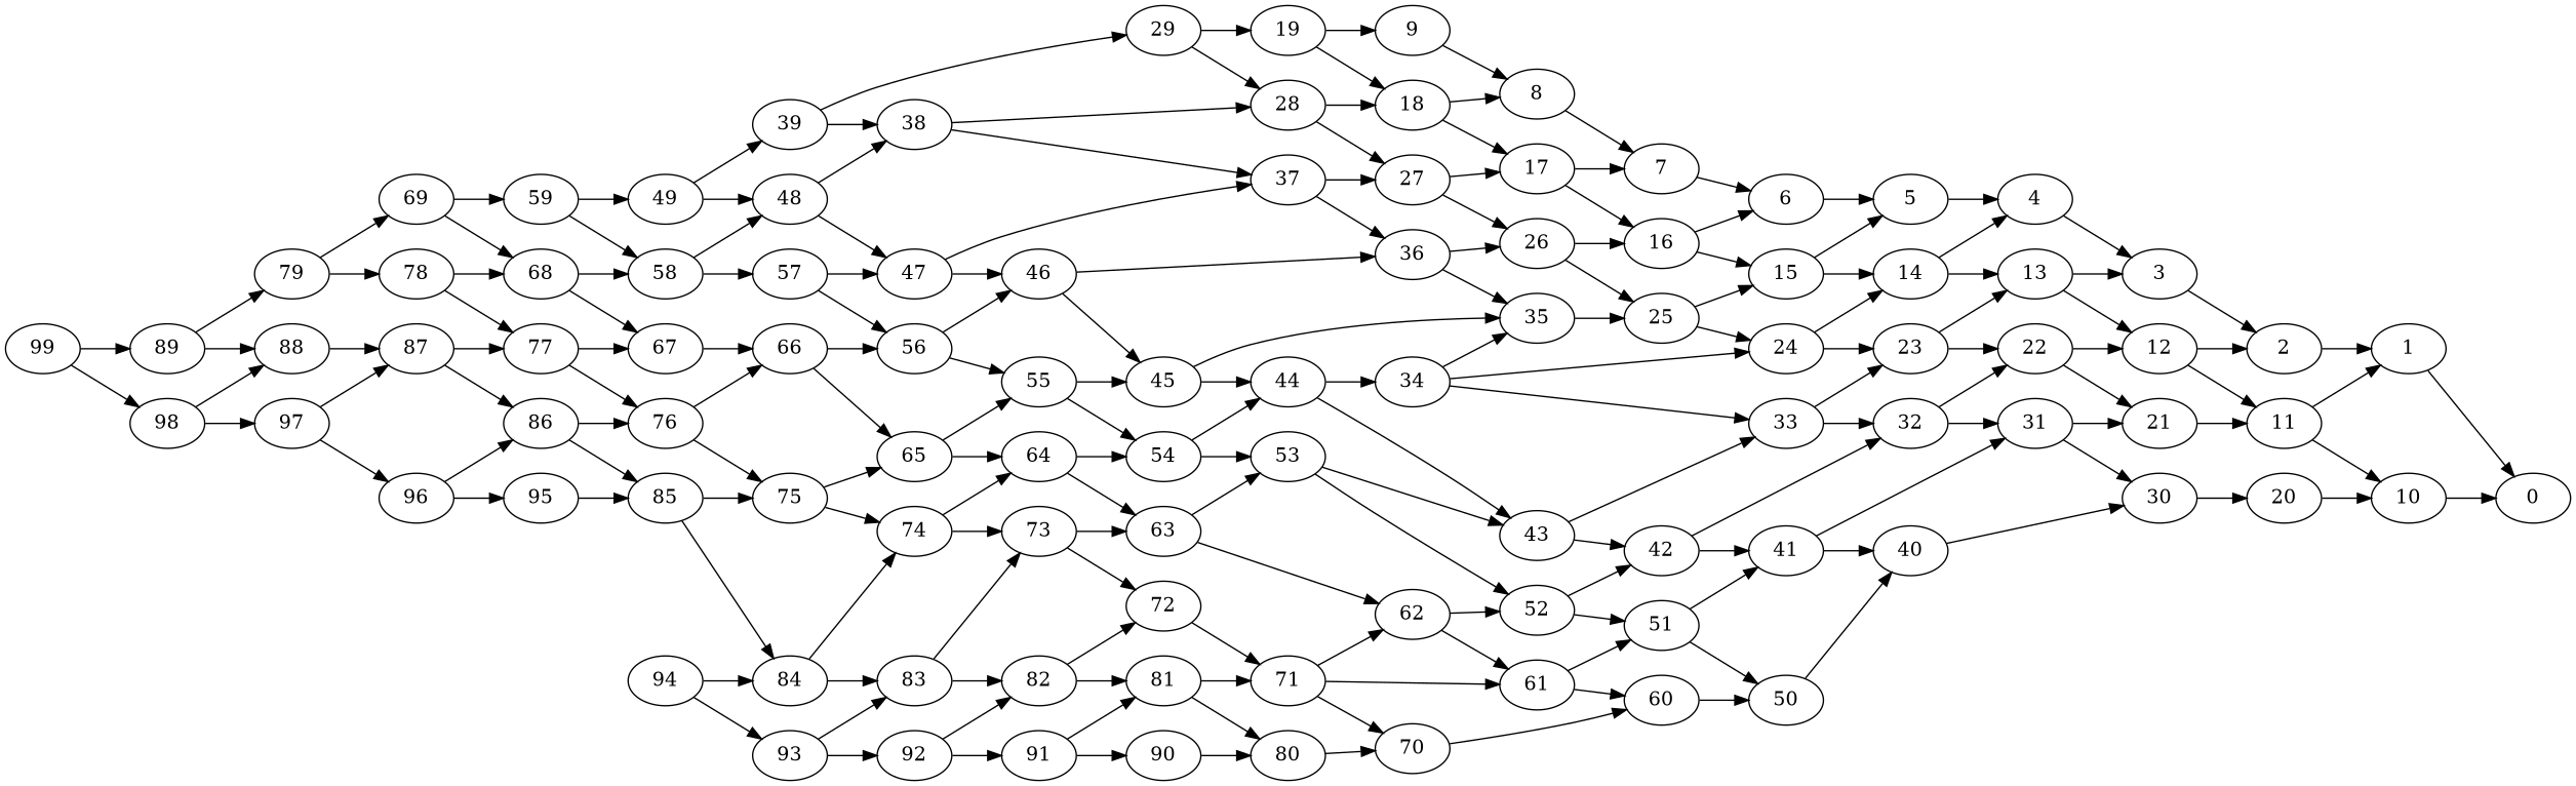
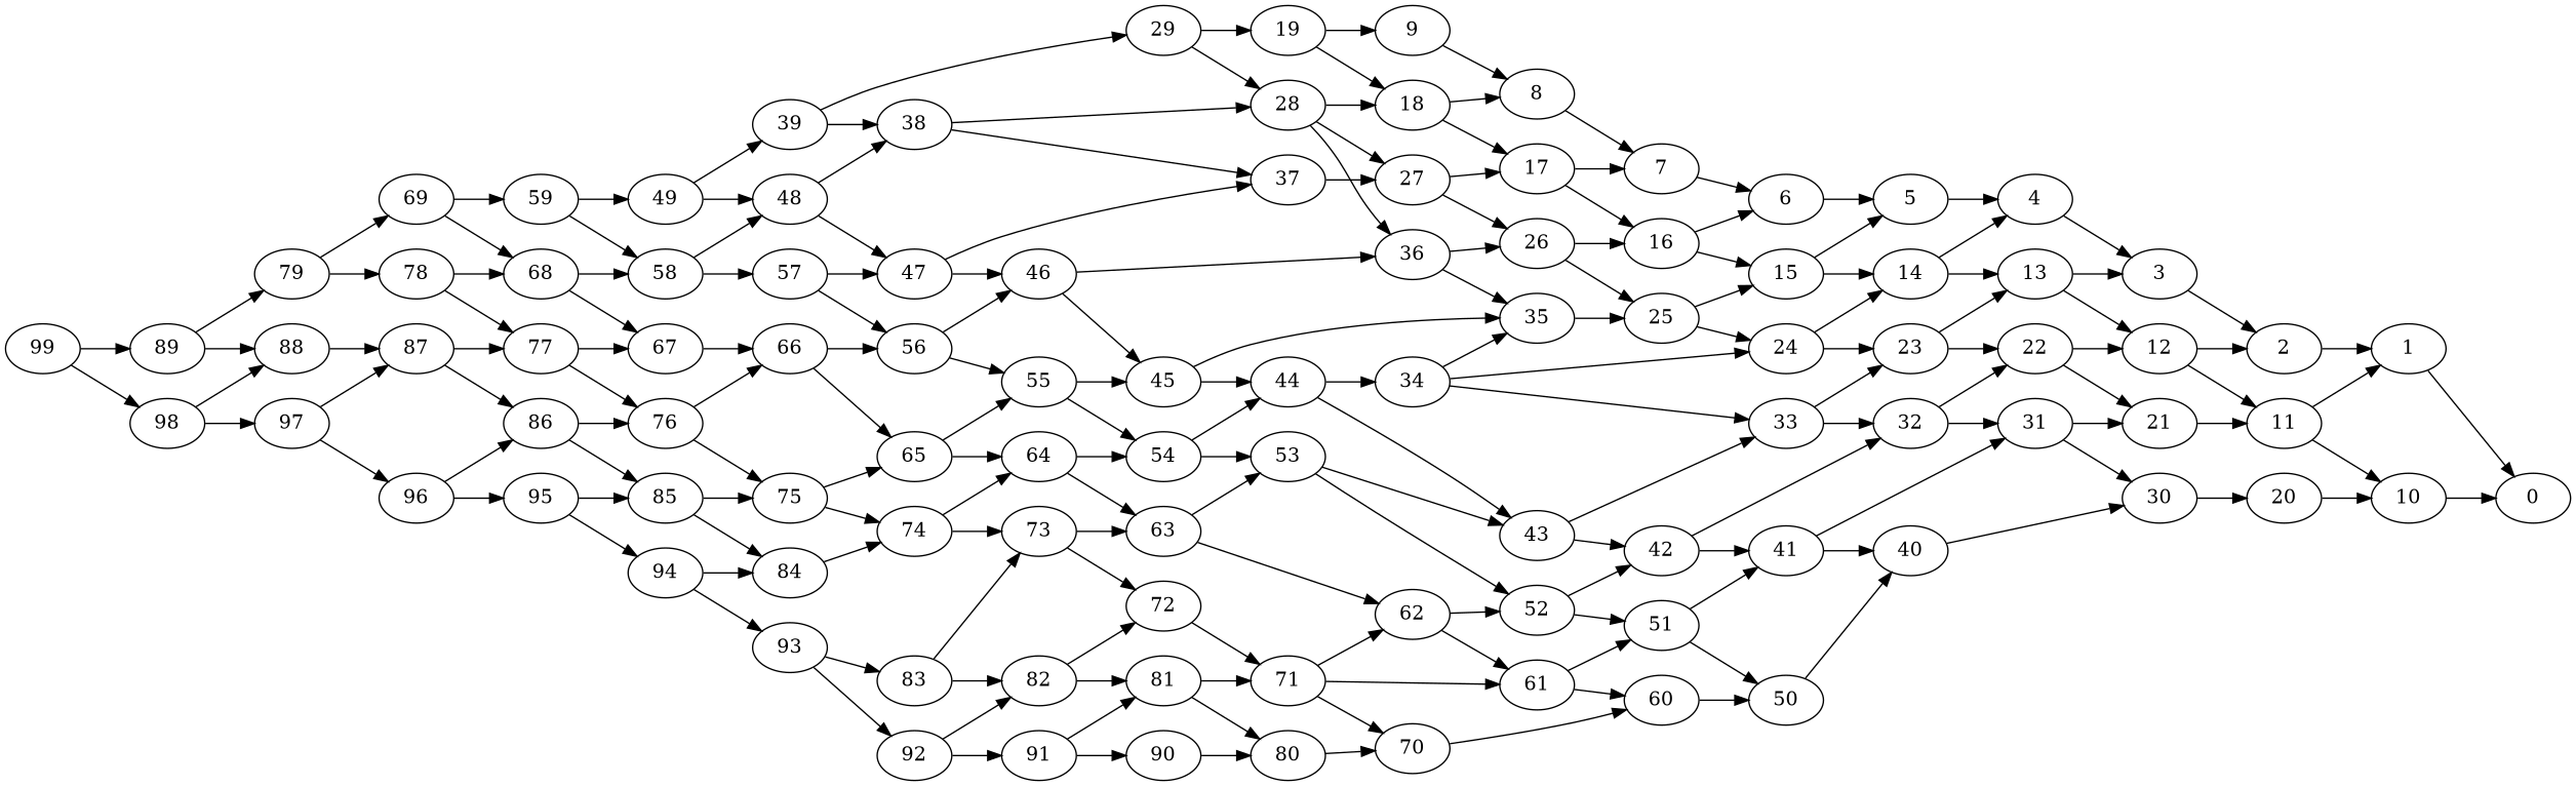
  digraph {
    rankdir=LR
    edge [weight=13]
    1
    0
    2
    3
    4
    5
    6
    7
    8
    9
    10
    11
    12
    13
    14
    15
    16
    17
    18
    19
    20
    21
    22
    23
    24
    25
    26
    27
    28
    29
    30
    31
    32
    33
    34
    35
    36
    37
    38
    39
    40
    41
    42
    43
    44
    45
    46
    47
    48
    49
    50
    51
    52
    53
    54
    55
    56
    57
    58
    59
    60
    61
    62
    63
    64
    65
    66
    67
    68
    69
    70
    71
    72
    73
    74
    75
    76
    77
    78
    79
    80
    81
    82
    83
    84
    85
    86
    87
    88
    89
    90
    91
    92
    93
    94
    95
    96
    97
    98
    99
    1 -> 0 [weight=10]
    2 -> 1 [weight=30]
    3 -> 2 [weight=11]
    4 -> 3 [weight=4]
    5 -> 4 [weight=20]
    6 -> 5
    7 -> 6 [weight=28]
    8 -> 7
    9 -> 8 [weight=6]
    10 -> 0 [weight=16]
    11 -> 1 [weight=2]
    11 -> 10 [weight=11]
    12 -> 2 [weight=21]
    12 -> 11 [weight=19]
    13 -> 3 [weight=3]
    13 -> 12 [weight=9]
    14 -> 4 [weight=17]
    14 -> 13 [weight=6]
    15 -> 5 [weight=18]
    15 -> 14 [weight=29]
    16 -> 6 [weight=19]
    16 -> 15 [weight=30]
    17 -> 7 [weight=22]
    17 -> 16 [weight=25]
    18 -> 8 [weight=28]
    18 -> 17 [weight=17]
    19 -> 9 [weight=28]
    19 -> 18 [weight=25]
    20 -> 10 [weight=24]
    21 -> 11 [weight=9]
    22 -> 12
    22 -> 21 [weight=7]
    23 -> 13 [weight=9]
    23 -> 22 [weight=22]
    24 -> 14 [weight=28]
    24 -> 23 [weight=19]
    25 -> 15 [weight=17]
    25 -> 24
    26 -> 16 [weight=4]
    26 -> 25
    27 -> 17 [weight=8]
    27 -> 26 [weight=8]
    28 -> 18 [weight=18]
    28 -> 27 [weight=2]
    29 -> 19 [weight=14]
    29 -> 28 [weight=1]
    30 -> 20 [weight=28]
    31 -> 21 [weight=25]
    31 -> 30 [weight=1]
    32 -> 22 [weight=7]
    32 -> 31 [weight=19]
    33 -> 23 [weight=20]
    33 -> 32 [weight=28]
    34 -> 24 [weight=21]
    34 -> 33 [weight=2]
    34 -> 35 [weight=9]
    35 -> 25 [weight=8]
    36 -> 26 [weight=17]
    36 -> 35 [weight=18]
    37 -> 27 [weight=26]
-   37 -> 36 [weight=2]
+   28 -> 36 [weight=2]
    38 -> 28 [weight=8]
    38 -> 37 [weight=6]
    39 -> 29 [weight=4]
    39 -> 38 [weight=26]
    40 -> 30 [weight=3]
    41 -> 31 [weight=30]
    41 -> 40 [weight=24]
    42 -> 32 [weight=4]
    42 -> 41 [weight=21]
    43 -> 33 [weight=4]
    43 -> 42 [weight=21]
    44 -> 34 [weight=2]
    44 -> 43 [weight=3]
    45 -> 35 [weight=6]
    45 -> 44 [weight=20]
    46 -> 36 [weight=27]
    46 -> 45
    47 -> 37 [weight=5]
    47 -> 46 [weight=7]
    48 -> 38 [weight=10]
    48 -> 47 [weight=5]
    49 -> 39 [weight=29]
    49 -> 48 [weight=30]
    50 -> 40 [weight=10]
    51 -> 41
    51 -> 50 [weight=5]
    52 -> 42 [weight=25]
    52 -> 51 [weight=22]
    53 -> 43
    53 -> 52 [weight=3]
    54 -> 44 [weight=14]
    54 -> 53 [weight=21]
    55 -> 45 [weight=19]
    55 -> 54 [weight=2]
    56 -> 46 [weight=5]
    56 -> 55 [weight=9]
    57 -> 47 [weight=19]
    57 -> 56 [weight=15]
    58 -> 48 [weight=9]
    58 -> 57 [weight=30]
    59 -> 49 [weight=25]
    59 -> 58 [weight=6]
    60 -> 50 [weight=21]
    61 -> 51 [weight=5]
    61 -> 60 [weight=11]
    62 -> 52 [weight=29]
    62 -> 61 [weight=1]
    63 -> 53 [weight=4]
    63 -> 62 [weight=8]
    64 -> 54 [weight=19]
    64 -> 63 [weight=8]
    65 -> 55 [weight=16]
    65 -> 64 [weight=22]
    66 -> 56 [weight=22]
    66 -> 65 [weight=3]
    67 -> 66 [weight=9]
    68 -> 58 [weight=12]
    68 -> 67 [weight=27]
    69 -> 59 [weight=17]
    69 -> 68
    70 -> 60 [weight=4]
    71 -> 61 [weight=26]
    71 -> 62 [weight=15]
    71 -> 70 [weight=12]
    72 -> 71 [weight=12]
    73 -> 63 [weight=12]
    73 -> 72 [weight=18]
    74 -> 64 [weight=7]
    74 -> 73 [weight=24]
    75 -> 65 [weight=2]
    75 -> 74 [weight=10]
    76 -> 66 [weight=9]
    76 -> 75 [weight=20]
    77 -> 67 [weight=22]
    77 -> 76 [weight=12]
    78 -> 68 [weight=27]
    78 -> 77 [weight=7]
    79 -> 69 [weight=12]
    79 -> 78 [weight=22]
    80 -> 70
    81 -> 71 [weight=26]
    81 -> 80 [weight=12]
    82 -> 72 [weight=1]
    82 -> 81 [weight=23]
    83 -> 73 [weight=3]
    83 -> 82 [weight=21]
    84 -> 74 [weight=4]
-   84 -> 83
    85 -> 75 [weight=21]
    85 -> 84 [weight=1]
    86 -> 76 [weight=30]
    86 -> 85 [weight=11]
    87 -> 77 [weight=22]
    87 -> 86 [weight=3]
    88 -> 87 [weight=10]
    89 -> 79 [weight=9]
    89 -> 88 [weight=28]
    90 -> 80 [weight=11]
    91 -> 81 [weight=12]
    91 -> 90 [weight=16]
    92 -> 82 [weight=2]
    92 -> 91 [weight=12]
    93 -> 83 [weight=3]
    93 -> 92 [weight=2]
    94 -> 84 [weight=11]
    94 -> 93 [weight=8]
    95 -> 85 [weight=10]
+   95 -> 94 [weight=18]
    96 -> 86 [weight=18]
    96 -> 95 [weight=27]
    97 -> 87 [weight=9]
    97 -> 96 [weight=6]
    98 -> 88 [weight=30]
    98 -> 97 [weight=21]
    99 -> 89 [weight=25]
    99 -> 98 [weight=12]
  }
